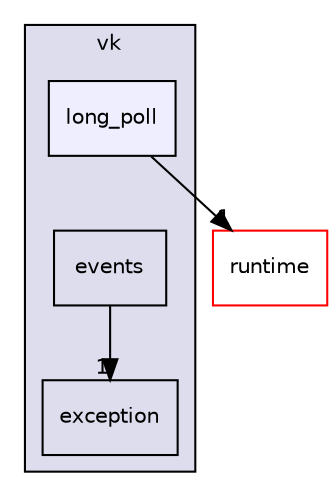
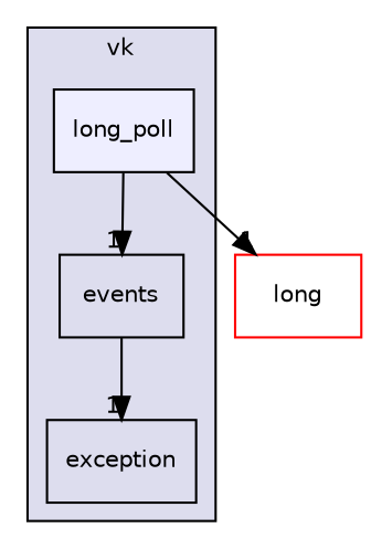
  digraph {
    compound=true
    node [fontname=Helvetica fontsize=10 shape=box]
    edge [headlabel=1 labeldistance=1.5 labelfontname=Helvetica labelfontsize=10]
    n1 [label=exception]
    n2 [label=events]
    n3 [fillcolor="#eeeeff" label=long_poll pencolor=black style=filled]
-   n4 [color=red fillcolor=white label=runtime style=filled]
+   n4 [color=red fillcolor=white label=long style=filled]
    subgraph cluster_1 {
      bgcolor="#ddddee"
      fontname=Helvetica
      fontsize=10
      label=vk
      pencolor=black
      n1
      n2
      n3
    }
    n2 -> n1
+   n3 -> n2
    n3 -> n4
  }
